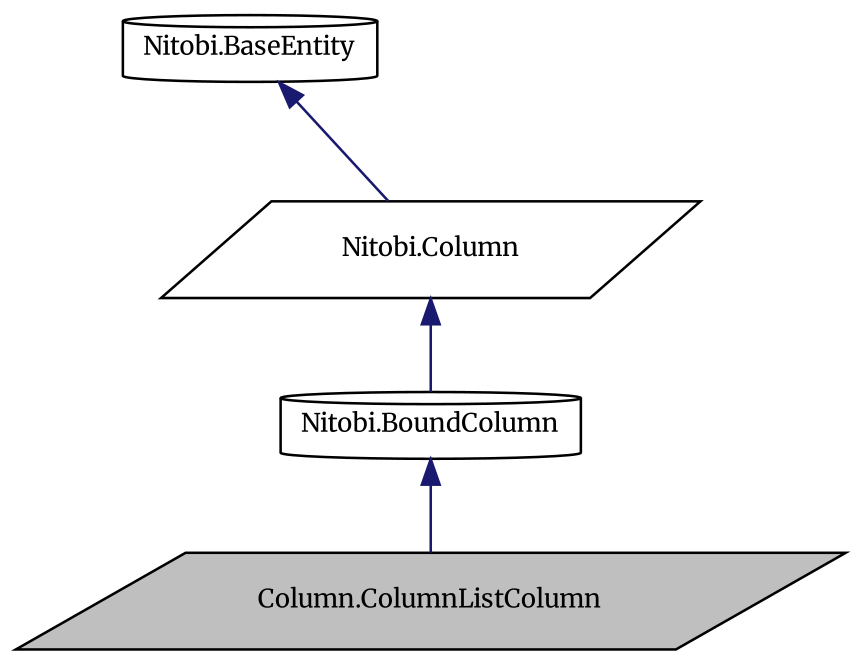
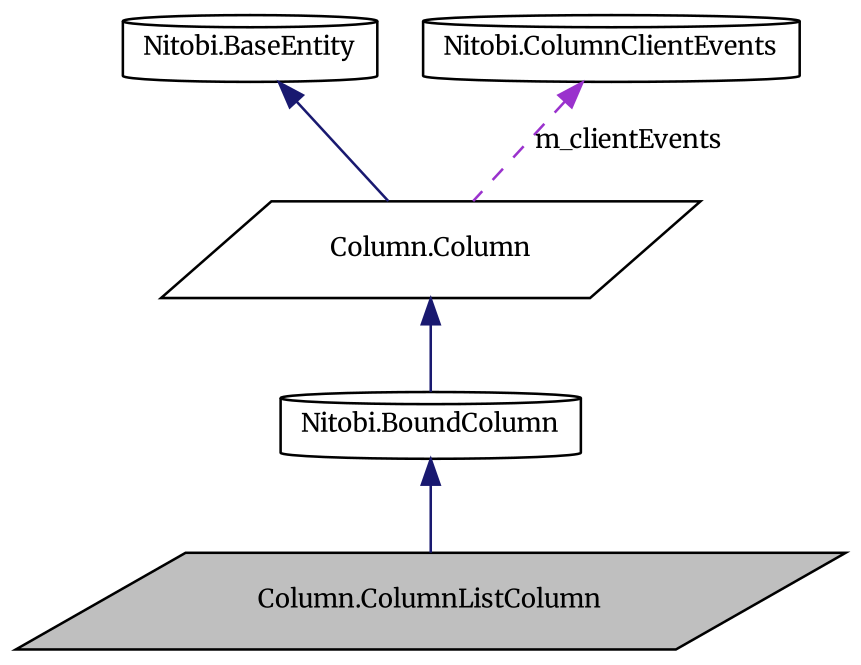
  digraph {
    fontname=Merriweather
    node [color=black fontname=Merriweather fontsize=10 shape=cylinder]
    edge [color=midnightblue dir=back fontname=Merriweather fontsize=10 labelfontname=FreeSans labelfontsize=10 style=solid]
    n1 [fillcolor=grey75 fontcolor=black height=0.2 label="Column.ColumnListColumn" shape=parallelogram style=filled width=0.4]
    n2 [height=0.2 label="Nitobi.BoundColumn" width=0.4]
-   n3 [height=0.2 label="Nitobi.Column" shape=parallelogram width=0.4]
+   n3 [height=0.2 label="Column.Column" shape=parallelogram width=0.4]
    n4 [height=0.2 label="Nitobi.BaseEntity" width=0.4]
+   n5 [height=0.2 label="Nitobi.ColumnClientEvents" width=0.4]
    n2 -> n1
    n3 -> n2
    n4 -> n3
+   n5 -> n3 [color=darkorchid3 label=m_clientEvents style=dashed]
  }
